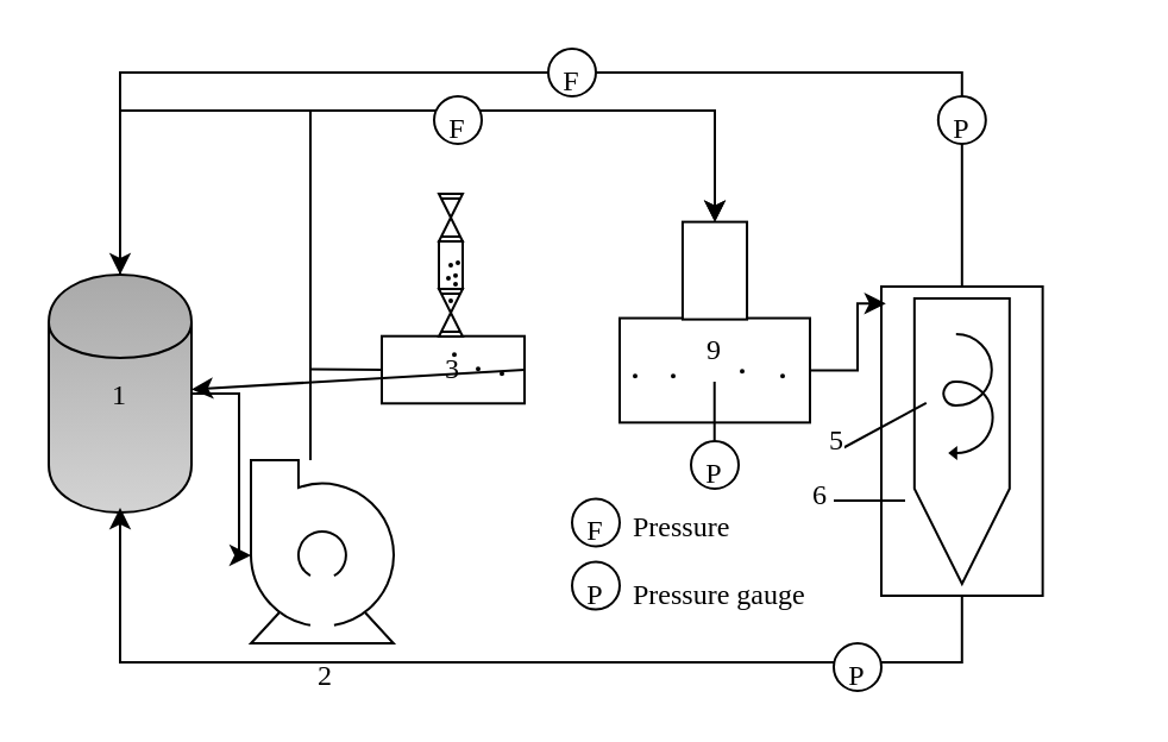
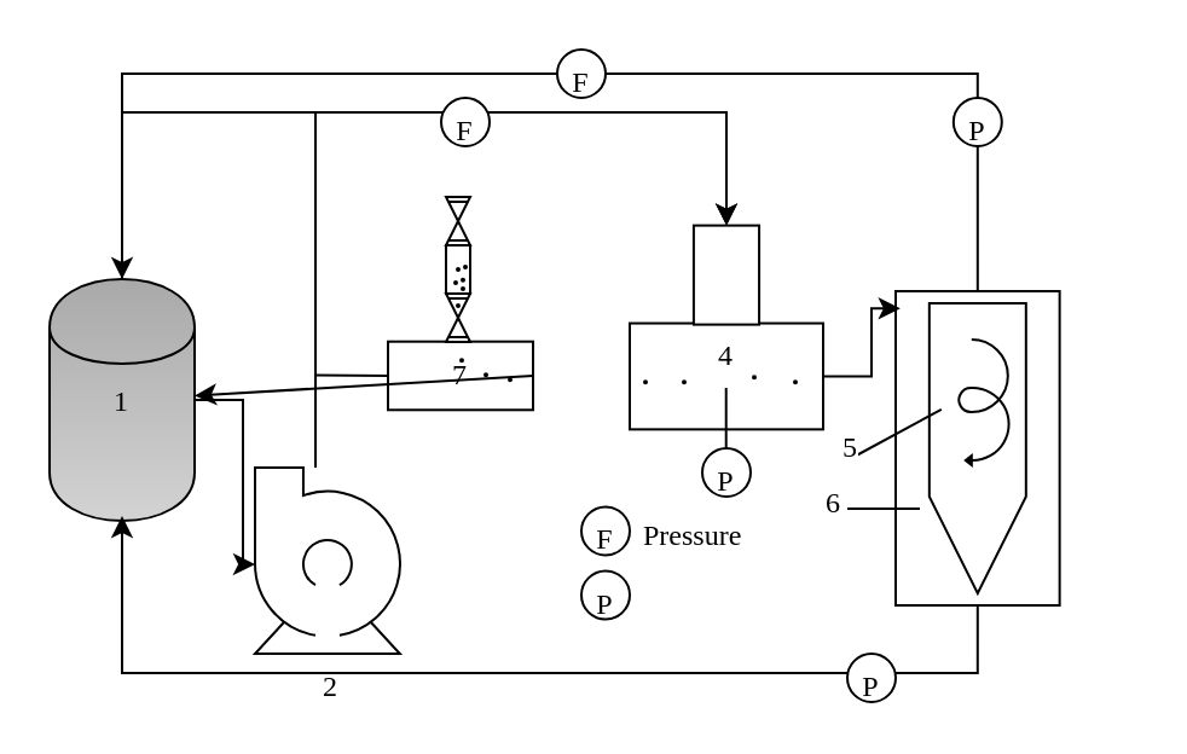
  <mxCell id="0" />
  <mxCell id="1" parent="0" />
  <mxCell id="2" style="edgeStyle=orthogonalEdgeStyle;rounded=0;orthogonalLoop=1;jettySize=auto;html=1;entryX=0;entryY=0.5;entryDx=0;entryDy=0;fontFamily=Times New Roman;fontSize=12;fontColor=default;exitX=0.5;exitY=0;exitDx=0;exitDy=0;" edge="1" parent="1" source="3" target="12"><mxGeometry relative="1" as="geometry"><Array as="points"><mxPoint x="50" y="46" /><mxPoint x="300" y="46" /></Array></mxGeometry></mxCell>
  <mxCell id="3" value="1" style="shape=cylinder;fillColor=#d3d3d3;strokeColor=#000000;gradientColor=#a9a9a9;gradientDirection=north;fontFamily=Times New Roman;" vertex="1" parent="1"><mxGeometry x="20" y="115" width="60" height="100" as="geometry" /></mxCell>
  <mxCell id="4" style="edgeStyle=orthogonalEdgeStyle;rounded=0;orthogonalLoop=1;jettySize=auto;html=1;fontFamily=Times New Roman;fontSize=12;fontColor=default;exitX=0.5;exitY=1;exitDx=0;exitDy=0;exitPerimeter=0;entryX=0.5;entryY=1;entryDx=0;entryDy=0;" edge="1" parent="1"><mxGeometry relative="1" as="geometry"><mxPoint x="403.91" y="193" as="sourcePoint" /><mxPoint x="50" y="213" as="targetPoint" /><Array as="points"><mxPoint x="404" y="278" /><mxPoint x="50" y="278" /></Array></mxGeometry></mxCell>
  <mxCell id="5" style="edgeStyle=orthogonalEdgeStyle;rounded=0;orthogonalLoop=1;jettySize=auto;html=1;entryX=0.5;entryY=0;entryDx=0;entryDy=0;fontFamily=Times New Roman;fontSize=12;fontColor=default;exitX=0.5;exitY=0;exitDx=0;exitDy=0;exitPerimeter=0;" edge="1" parent="1" source="20" target="3"><mxGeometry relative="1" as="geometry"><Array as="points"><mxPoint x="404" y="30" /><mxPoint x="50" y="30" /></Array></mxGeometry></mxCell>
  <mxCell id="6" value="Pressure" style="text;fillColor=none;strokeColor=none;fontFamily=Times New Roman;" vertex="1" parent="1"><mxGeometry x="264" y="207.25" width="80" height="20" as="geometry" /></mxCell>
- <mxCell id="7" value="Pressure gauge" style="text;fillColor=none;strokeColor=none;fontFamily=Times New Roman;" vertex="1" parent="1"><mxGeometry x="264" y="235.75" width="100" height="20" as="geometry" /></mxCell>
  <mxCell id="8" style="edgeStyle=orthogonalEdgeStyle;rounded=0;orthogonalLoop=1;jettySize=auto;html=1;entryX=0;entryY=0.5;entryDx=0;entryDy=0;fontFamily=Times New Roman;fontSize=12;fontColor=default;" edge="1" parent="1" source="9" target="12"><mxGeometry relative="1" as="geometry"><Array as="points"><mxPoint x="130" y="46" /><mxPoint x="300" y="46" /></Array></mxGeometry></mxCell>
  <mxCell id="9" value="2" style="shape=mxgraph.pid.pumps.centrifugal_pump_2;html=1;pointerEvents=1;align=center;verticalLabelPosition=bottom;verticalAlign=top;dashed=0;strokeColor=default;fontFamily=Times New Roman;fontSize=12;fontColor=default;fillColor=default;" vertex="1" parent="1"><mxGeometry x="105" y="193" width="62" height="77" as="geometry" /></mxCell>
  <mxCell id="10" value="" style="group" vertex="1" connectable="0" parent="1"><mxGeometry x="260" y="92.815" width="80" height="84.365" as="geometry" /></mxCell>
- <mxCell id="11" value="9" style="rounded=0;whiteSpace=wrap;html=1;dashed=0;pointerEvents=1;strokeColor=default;align=center;verticalAlign=top;fontFamily=Times New Roman;fontSize=12;fontColor=default;fillColor=default;" vertex="1" parent="10"><mxGeometry y="40.463" width="80" height="43.902" as="geometry" /></mxCell>
+ <mxCell id="11" value="4" style="rounded=0;whiteSpace=wrap;html=1;dashed=0;pointerEvents=1;strokeColor=default;align=center;verticalAlign=top;fontFamily=Times New Roman;fontSize=12;fontColor=default;fillColor=default;" vertex="1" parent="10"><mxGeometry y="40.463" width="80" height="43.902" as="geometry" /></mxCell>
  <mxCell id="12" value="" style="rounded=0;whiteSpace=wrap;html=1;dashed=0;pointerEvents=1;strokeColor=default;align=center;verticalAlign=top;fontFamily=Times New Roman;fontSize=12;fontColor=default;fillColor=default;rotation=90;" vertex="1" parent="10"><mxGeometry x="19.5" y="6.965" width="41" height="27.07" as="geometry" /></mxCell>
  <mxCell id="13" value="" style="endArrow=none;html=1;rounded=0;fontFamily=Times New Roman;fontSize=12;fontColor=default;" edge="1" parent="10"><mxGeometry width="50" height="50" relative="1" as="geometry"><mxPoint x="39.86" y="91.955" as="sourcePoint" /><mxPoint x="39.86" y="67.185" as="targetPoint" /></mxGeometry></mxCell>
  <mxCell id="14" value="" style="group" vertex="1" connectable="0" parent="1"><mxGeometry x="160" y="114.77" width="60" height="54.37" as="geometry" /></mxCell>
- <mxCell id="15" value="3" style="rounded=0;whiteSpace=wrap;html=1;dashed=0;pointerEvents=1;strokeColor=default;align=center;verticalAlign=top;fontFamily=Times New Roman;fontSize=12;fontColor=default;fillColor=default;" vertex="1" parent="14"><mxGeometry y="26.077" width="60" height="28.293" as="geometry" /></mxCell>
+ <mxCell id="15" value="7" style="rounded=0;whiteSpace=wrap;html=1;dashed=0;pointerEvents=1;strokeColor=default;align=center;verticalAlign=top;fontFamily=Times New Roman;fontSize=12;fontColor=default;fillColor=default;" vertex="1" parent="14"><mxGeometry y="26.077" width="60" height="28.293" as="geometry" /></mxCell>
  <mxCell id="16" value="" style="ellipse;whiteSpace=wrap;html=1;aspect=fixed;dashed=0;pointerEvents=1;strokeColor=default;align=center;verticalAlign=top;fontFamily=Times New Roman;fontSize=12;fontColor=default;fillColor=#000000;" vertex="1" parent="14"><mxGeometry x="30.5" y="0.08" width="1" height="1" as="geometry" /></mxCell>
  <mxCell id="17" style="edgeStyle=orthogonalEdgeStyle;rounded=0;orthogonalLoop=1;jettySize=auto;html=1;entryX=0;entryY=0.52;entryDx=0;entryDy=0;entryPerimeter=0;fontFamily=Times New Roman;fontSize=12;fontColor=default;" edge="1" parent="1" source="3" target="9"><mxGeometry relative="1" as="geometry" /></mxCell>
  <mxCell id="18" value="" style="group" vertex="1" connectable="0" parent="1"><mxGeometry x="370" y="120" width="67.82" height="130" as="geometry" /></mxCell>
  <mxCell id="19" value="" style="rounded=0;whiteSpace=wrap;html=1;dashed=0;pointerEvents=1;strokeColor=default;align=center;verticalAlign=top;fontFamily=Times New Roman;fontSize=12;fontColor=default;fillColor=default;rotation=90;" vertex="1" parent="18"><mxGeometry x="-31.09" y="31.09" width="130" height="67.82" as="geometry" /></mxCell>
  <mxCell id="20" value="&lt;div&gt;&lt;br&gt;&lt;/div&gt;" style="shape=mxgraph.pid.separators.separator_(cyclone);html=1;pointerEvents=1;align=center;verticalLabelPosition=bottom;verticalAlign=top;dashed=0;fontFamily=Times New Roman;" vertex="1" parent="18"><mxGeometry x="13.91" y="5" width="40" height="120" as="geometry" /></mxCell>
  <mxCell id="21" value="" style="endArrow=none;html=1;rounded=0;fontFamily=Times New Roman;fontSize=12;fontColor=default;" edge="1" parent="18"><mxGeometry width="50" height="50" relative="1" as="geometry"><mxPoint x="-20" y="70" as="sourcePoint" /><mxPoint x="18.91" y="48.91" as="targetPoint" /></mxGeometry></mxCell>
  <mxCell id="22" value="5" style="edgeLabel;html=1;align=center;verticalAlign=middle;resizable=0;points=[];dashed=0;pointerEvents=1;strokeColor=default;fontFamily=Times New Roman;fontSize=12;fontColor=default;fillColor=default;" vertex="1" connectable="0" parent="21"><mxGeometry x="-0.491" y="1" relative="1" as="geometry"><mxPoint x="-9" y="1" as="offset" /></mxGeometry></mxCell>
  <mxCell id="23" value="" style="endArrow=none;html=1;rounded=0;fontFamily=Times New Roman;fontSize=12;fontColor=default;entryX=0;entryY=0.5;entryDx=0;entryDy=0;" edge="1" parent="1" target="15"><mxGeometry width="50" height="50" relative="1" as="geometry"><mxPoint x="130" y="154.77" as="sourcePoint" /><mxPoint x="200" y="144.08" as="targetPoint" /></mxGeometry></mxCell>
  <mxCell id="24" value="" style="endArrow=classic;html=1;rounded=0;fontFamily=Times New Roman;fontSize=12;fontColor=default;exitX=1;exitY=0.5;exitDx=0;exitDy=0;" edge="1" parent="1" source="15" target="3"><mxGeometry width="50" height="50" relative="1" as="geometry"><mxPoint x="290" y="131.18" as="sourcePoint" /><mxPoint x="350" y="131.179" as="targetPoint" /></mxGeometry></mxCell>
  <mxCell id="25" value="F" style="ellipse;whiteSpace=wrap;html=1;aspect=fixed;dashed=0;pointerEvents=1;strokeColor=default;align=center;verticalAlign=top;fontFamily=Times New Roman;fontSize=12;fontColor=default;fillColor=default;" vertex="1" parent="1"><mxGeometry x="182" y="40" width="20" height="20" as="geometry" /></mxCell>
  <mxCell id="26" value="&lt;font&gt;F&lt;/font&gt;" style="ellipse;whiteSpace=wrap;html=1;aspect=fixed;dashed=0;pointerEvents=1;strokeColor=default;align=center;verticalAlign=top;fontFamily=Times New Roman;fontSize=12;fontColor=default;fillColor=default;" vertex="1" parent="1"><mxGeometry x="230" y="20" width="20" height="20" as="geometry" /></mxCell>
  <mxCell id="27" value="F" style="ellipse;whiteSpace=wrap;html=1;aspect=fixed;dashed=0;pointerEvents=1;strokeColor=default;align=center;verticalAlign=top;fontFamily=Times New Roman;fontSize=12;fontColor=default;fillColor=default;" vertex="1" parent="1"><mxGeometry x="240" y="209.25" width="20" height="20" as="geometry" /></mxCell>
  <mxCell id="28" value="P" style="ellipse;whiteSpace=wrap;html=1;aspect=fixed;dashed=0;pointerEvents=1;strokeColor=default;align=center;verticalAlign=top;fontFamily=Times New Roman;fontSize=12;fontColor=default;fillColor=default;" vertex="1" parent="1"><mxGeometry x="240" y="235.75" width="20" height="20" as="geometry" /></mxCell>
  <mxCell id="29" value="P" style="ellipse;whiteSpace=wrap;html=1;aspect=fixed;dashed=0;pointerEvents=1;strokeColor=default;align=center;verticalAlign=top;fontFamily=Times New Roman;fontSize=12;fontColor=default;fillColor=default;" vertex="1" parent="1"><mxGeometry x="393.91" y="40" width="20" height="20" as="geometry" /></mxCell>
  <mxCell id="30" value="P" style="ellipse;whiteSpace=wrap;html=1;aspect=fixed;dashed=0;pointerEvents=1;strokeColor=default;align=center;verticalAlign=top;fontFamily=Times New Roman;fontSize=12;fontColor=default;fillColor=default;" vertex="1" parent="1"><mxGeometry x="350" y="270" width="20" height="20" as="geometry" /></mxCell>
  <mxCell id="31" value="" style="rounded=0;whiteSpace=wrap;html=1;dashed=0;pointerEvents=1;strokeColor=default;align=center;verticalAlign=top;fontFamily=Times New Roman;fontSize=12;fontColor=default;fillColor=default;rotation=90;" vertex="1" parent="1"><mxGeometry x="179" y="106" width="20" height="10" as="geometry" /></mxCell>
  <mxCell id="32" value="" style="group" vertex="1" connectable="0" parent="1"><mxGeometry x="184" y="81" width="10" height="20" as="geometry" /></mxCell>
  <mxCell id="33" value="" style="html=1;dashed=0;whiteSpace=wrap;shape=mxgraph.dfd.archive;pointerEvents=1;strokeColor=default;align=center;verticalAlign=top;fontFamily=Times New Roman;fontSize=12;fontColor=default;fillColor=default;" vertex="1" parent="32"><mxGeometry width="10" height="10" as="geometry" /></mxCell>
  <mxCell id="34" value="" style="html=1;dashed=0;whiteSpace=wrap;shape=mxgraph.dfd.archive;pointerEvents=1;strokeColor=default;align=center;verticalAlign=top;fontFamily=Times New Roman;fontSize=12;fontColor=default;fillColor=default;rotation=-180;" vertex="1" parent="32"><mxGeometry y="10" width="10" height="10" as="geometry" /></mxCell>
  <mxCell id="35" value="" style="group" vertex="1" connectable="0" parent="1"><mxGeometry x="184" y="121" width="10" height="20" as="geometry" /></mxCell>
  <mxCell id="36" value="" style="html=1;dashed=0;whiteSpace=wrap;shape=mxgraph.dfd.archive;pointerEvents=1;strokeColor=default;align=center;verticalAlign=top;fontFamily=Times New Roman;fontSize=12;fontColor=default;fillColor=default;" vertex="1" parent="35"><mxGeometry width="10" height="10" as="geometry" /></mxCell>
  <mxCell id="37" value="" style="html=1;dashed=0;whiteSpace=wrap;shape=mxgraph.dfd.archive;pointerEvents=1;strokeColor=default;align=center;verticalAlign=top;fontFamily=Times New Roman;fontSize=12;fontColor=default;fillColor=default;rotation=-180;" vertex="1" parent="35"><mxGeometry y="10" width="10" height="10" as="geometry" /></mxCell>
  <mxCell id="38" value="" style="ellipse;whiteSpace=wrap;html=1;aspect=fixed;dashed=0;pointerEvents=1;strokeColor=default;align=center;verticalAlign=top;fontFamily=Times New Roman;fontSize=12;fontColor=default;fillColor=#000000;" vertex="1" parent="35"><mxGeometry x="4.5" y="4.5" width="1" height="1" as="geometry" /></mxCell>
  <mxCell id="39" value="P" style="ellipse;whiteSpace=wrap;html=1;aspect=fixed;dashed=0;pointerEvents=1;strokeColor=default;align=center;verticalAlign=top;fontFamily=Times New Roman;fontSize=12;fontColor=default;fillColor=default;" vertex="1" parent="1"><mxGeometry x="290" y="185" width="20" height="20" as="geometry" /></mxCell>
  <mxCell id="40" value="" style="ellipse;whiteSpace=wrap;html=1;aspect=fixed;dashed=0;pointerEvents=1;strokeColor=default;align=center;verticalAlign=top;fontFamily=Times New Roman;fontSize=12;fontColor=default;fillColor=#000000;" vertex="1" parent="1"><mxGeometry x="188.5" y="110.5" width="1" height="1" as="geometry" /></mxCell>
  <mxCell id="41" value="" style="ellipse;whiteSpace=wrap;html=1;aspect=fixed;dashed=0;pointerEvents=1;strokeColor=default;align=center;verticalAlign=top;fontFamily=Times New Roman;fontSize=12;fontColor=default;fillColor=#000000;" vertex="1" parent="1"><mxGeometry x="190.5" y="118.5" width="1" height="1" as="geometry" /></mxCell>
  <mxCell id="42" value="" style="ellipse;whiteSpace=wrap;html=1;aspect=fixed;dashed=0;pointerEvents=1;strokeColor=default;align=center;verticalAlign=top;fontFamily=Times New Roman;fontSize=12;fontColor=default;fillColor=#000000;" vertex="1" parent="1"><mxGeometry x="191.5" y="109.5" width="1" height="1" as="geometry" /></mxCell>
  <mxCell id="43" style="edgeStyle=orthogonalEdgeStyle;rounded=0;orthogonalLoop=1;jettySize=auto;html=1;exitX=0;exitY=0;exitDx=0;exitDy=0;fontFamily=Times New Roman;fontSize=12;fontColor=default;" edge="1" parent="1" source="44"><mxGeometry relative="1" as="geometry"><mxPoint x="190.631" y="114.984" as="targetPoint" /></mxGeometry></mxCell>
  <mxCell id="44" value="" style="ellipse;whiteSpace=wrap;html=1;aspect=fixed;dashed=0;pointerEvents=1;strokeColor=default;align=center;verticalAlign=top;fontFamily=Times New Roman;fontSize=12;fontColor=default;fillColor=#000000;" vertex="1" parent="1"><mxGeometry x="190.5" y="114.85" width="1" height="1" as="geometry" /></mxCell>
  <mxCell id="45" value="" style="ellipse;whiteSpace=wrap;html=1;aspect=fixed;dashed=0;pointerEvents=1;strokeColor=default;align=center;verticalAlign=top;fontFamily=Times New Roman;fontSize=12;fontColor=default;fillColor=#000000;" vertex="1" parent="1"><mxGeometry x="187.5" y="116" width="1" height="1" as="geometry" /></mxCell>
  <mxCell id="46" value="" style="ellipse;whiteSpace=wrap;html=1;aspect=fixed;dashed=0;pointerEvents=1;strokeColor=default;align=center;verticalAlign=top;fontFamily=Times New Roman;fontSize=12;fontColor=default;fillColor=#000000;" vertex="1" parent="1"><mxGeometry x="200" y="154.18" width="1" height="1" as="geometry" /></mxCell>
  <mxCell id="47" value="" style="ellipse;whiteSpace=wrap;html=1;aspect=fixed;dashed=0;pointerEvents=1;strokeColor=default;align=center;verticalAlign=top;fontFamily=Times New Roman;fontSize=12;fontColor=default;fillColor=#000000;" vertex="1" parent="1"><mxGeometry x="210" y="156.14" width="1" height="1" as="geometry" /></mxCell>
  <mxCell id="48" value="" style="ellipse;whiteSpace=wrap;html=1;aspect=fixed;dashed=0;pointerEvents=1;strokeColor=default;align=center;verticalAlign=top;fontFamily=Times New Roman;fontSize=12;fontColor=default;fillColor=#000000;" vertex="1" parent="1"><mxGeometry x="190" y="148.14" width="1" height="1" as="geometry" /></mxCell>
  <mxCell id="49" value="" style="ellipse;whiteSpace=wrap;html=1;aspect=fixed;dashed=0;pointerEvents=1;strokeColor=default;align=center;verticalAlign=top;fontFamily=Times New Roman;fontSize=12;fontColor=default;fillColor=#000000;" vertex="1" parent="1"><mxGeometry x="266" y="157.14" width="1" height="1" as="geometry" /></mxCell>
  <mxCell id="50" value="" style="ellipse;whiteSpace=wrap;html=1;aspect=fixed;dashed=0;pointerEvents=1;strokeColor=default;align=center;verticalAlign=top;fontFamily=Times New Roman;fontSize=12;fontColor=default;fillColor=#000000;" vertex="1" parent="1"><mxGeometry x="282" y="157.14" width="1" height="1" as="geometry" /></mxCell>
  <mxCell id="51" value="" style="ellipse;whiteSpace=wrap;html=1;aspect=fixed;dashed=0;pointerEvents=1;strokeColor=default;align=center;verticalAlign=top;fontFamily=Times New Roman;fontSize=12;fontColor=default;fillColor=#000000;" vertex="1" parent="1"><mxGeometry x="311" y="155.14" width="1" height="1" as="geometry" /></mxCell>
  <mxCell id="52" value="" style="ellipse;whiteSpace=wrap;html=1;aspect=fixed;dashed=0;pointerEvents=1;strokeColor=default;align=center;verticalAlign=top;fontFamily=Times New Roman;fontSize=12;fontColor=default;fillColor=#000000;" vertex="1" parent="1"><mxGeometry x="328" y="157.14" width="1" height="1" as="geometry" /></mxCell>
  <mxCell id="53" style="edgeStyle=orthogonalEdgeStyle;rounded=0;orthogonalLoop=1;jettySize=auto;html=1;entryX=0.055;entryY=0.972;entryDx=0;entryDy=0;entryPerimeter=0;fontFamily=Times New Roman;fontSize=12;fontColor=default;" edge="1" parent="1" source="11" target="19"><mxGeometry relative="1" as="geometry" /></mxCell>
  <mxCell id="54" value="" style="endArrow=none;html=1;rounded=0;fontFamily=Times New Roman;fontSize=12;fontColor=default;" edge="1" parent="1"><mxGeometry width="50" height="50" relative="1" as="geometry"><mxPoint x="350" y="210" as="sourcePoint" /><mxPoint x="380" y="210" as="targetPoint" /></mxGeometry></mxCell>
  <mxCell id="55" value="6" style="text;html=1;align=center;verticalAlign=middle;resizable=0;points=[];autosize=1;strokeColor=none;fillColor=none;fontFamily=Times New Roman;fontSize=12;fontColor=default;" vertex="1" parent="1"><mxGeometry x="329" y="193" width="30" height="30" as="geometry" /></mxCell>
